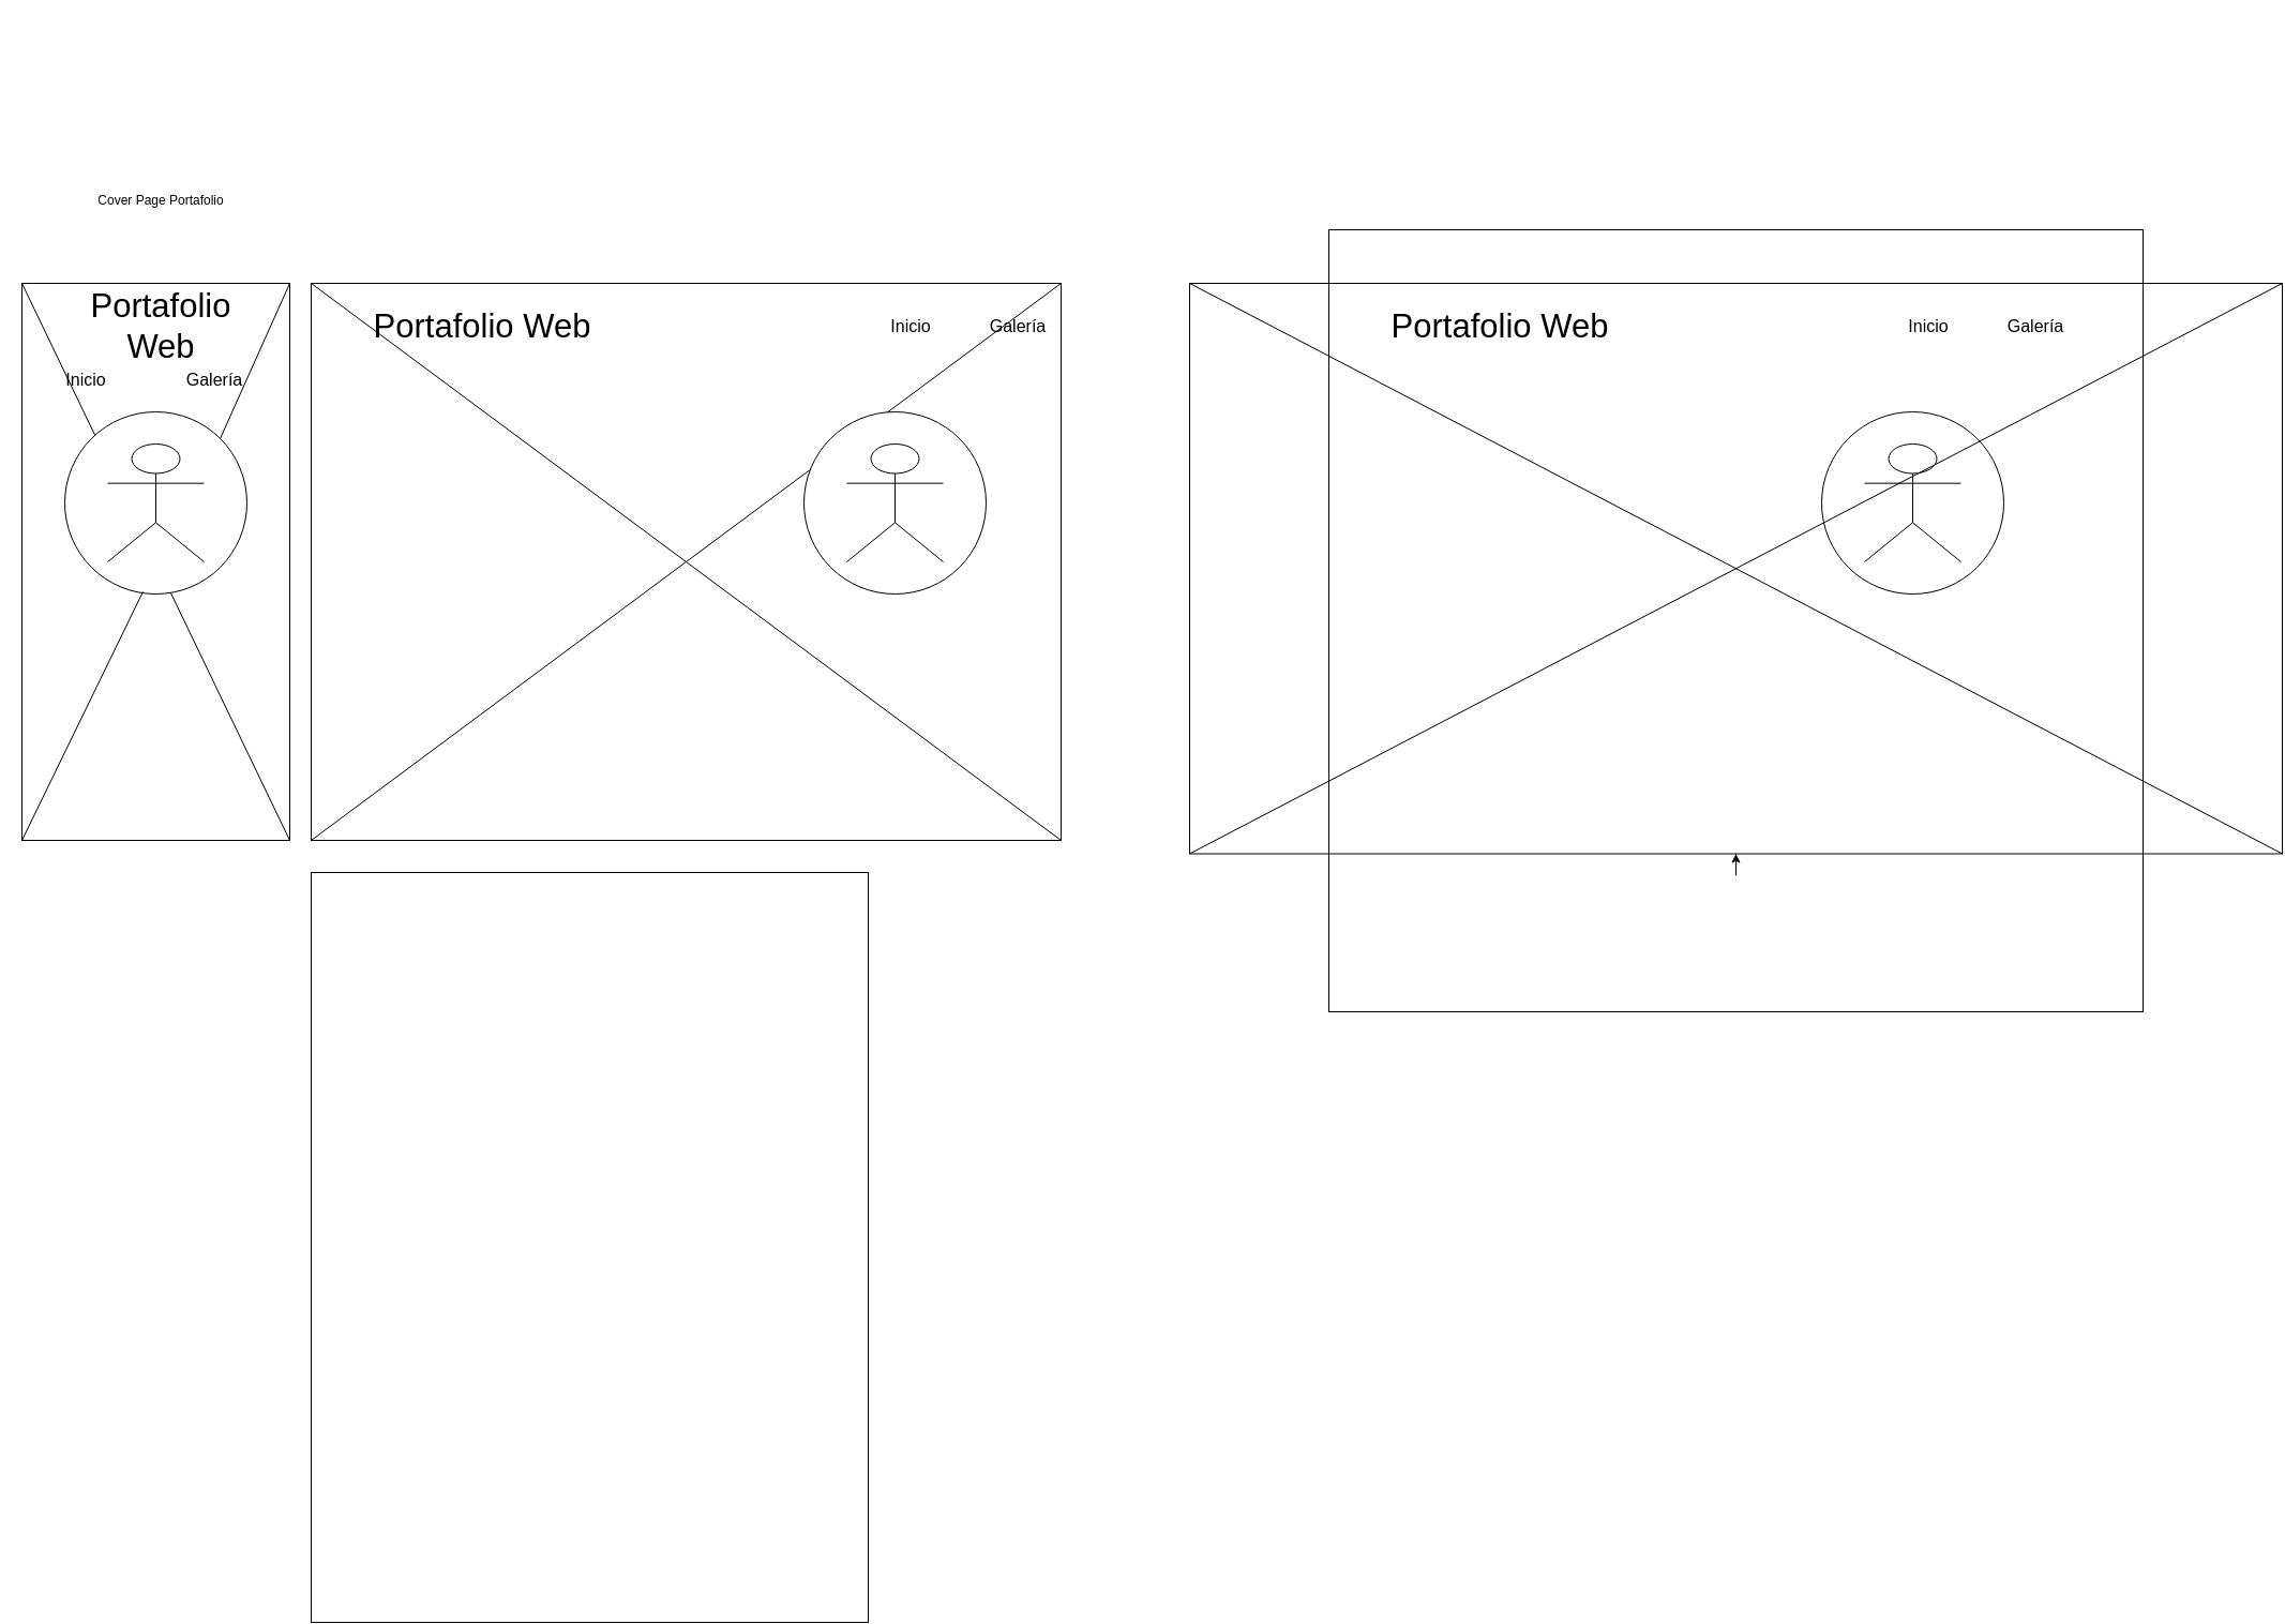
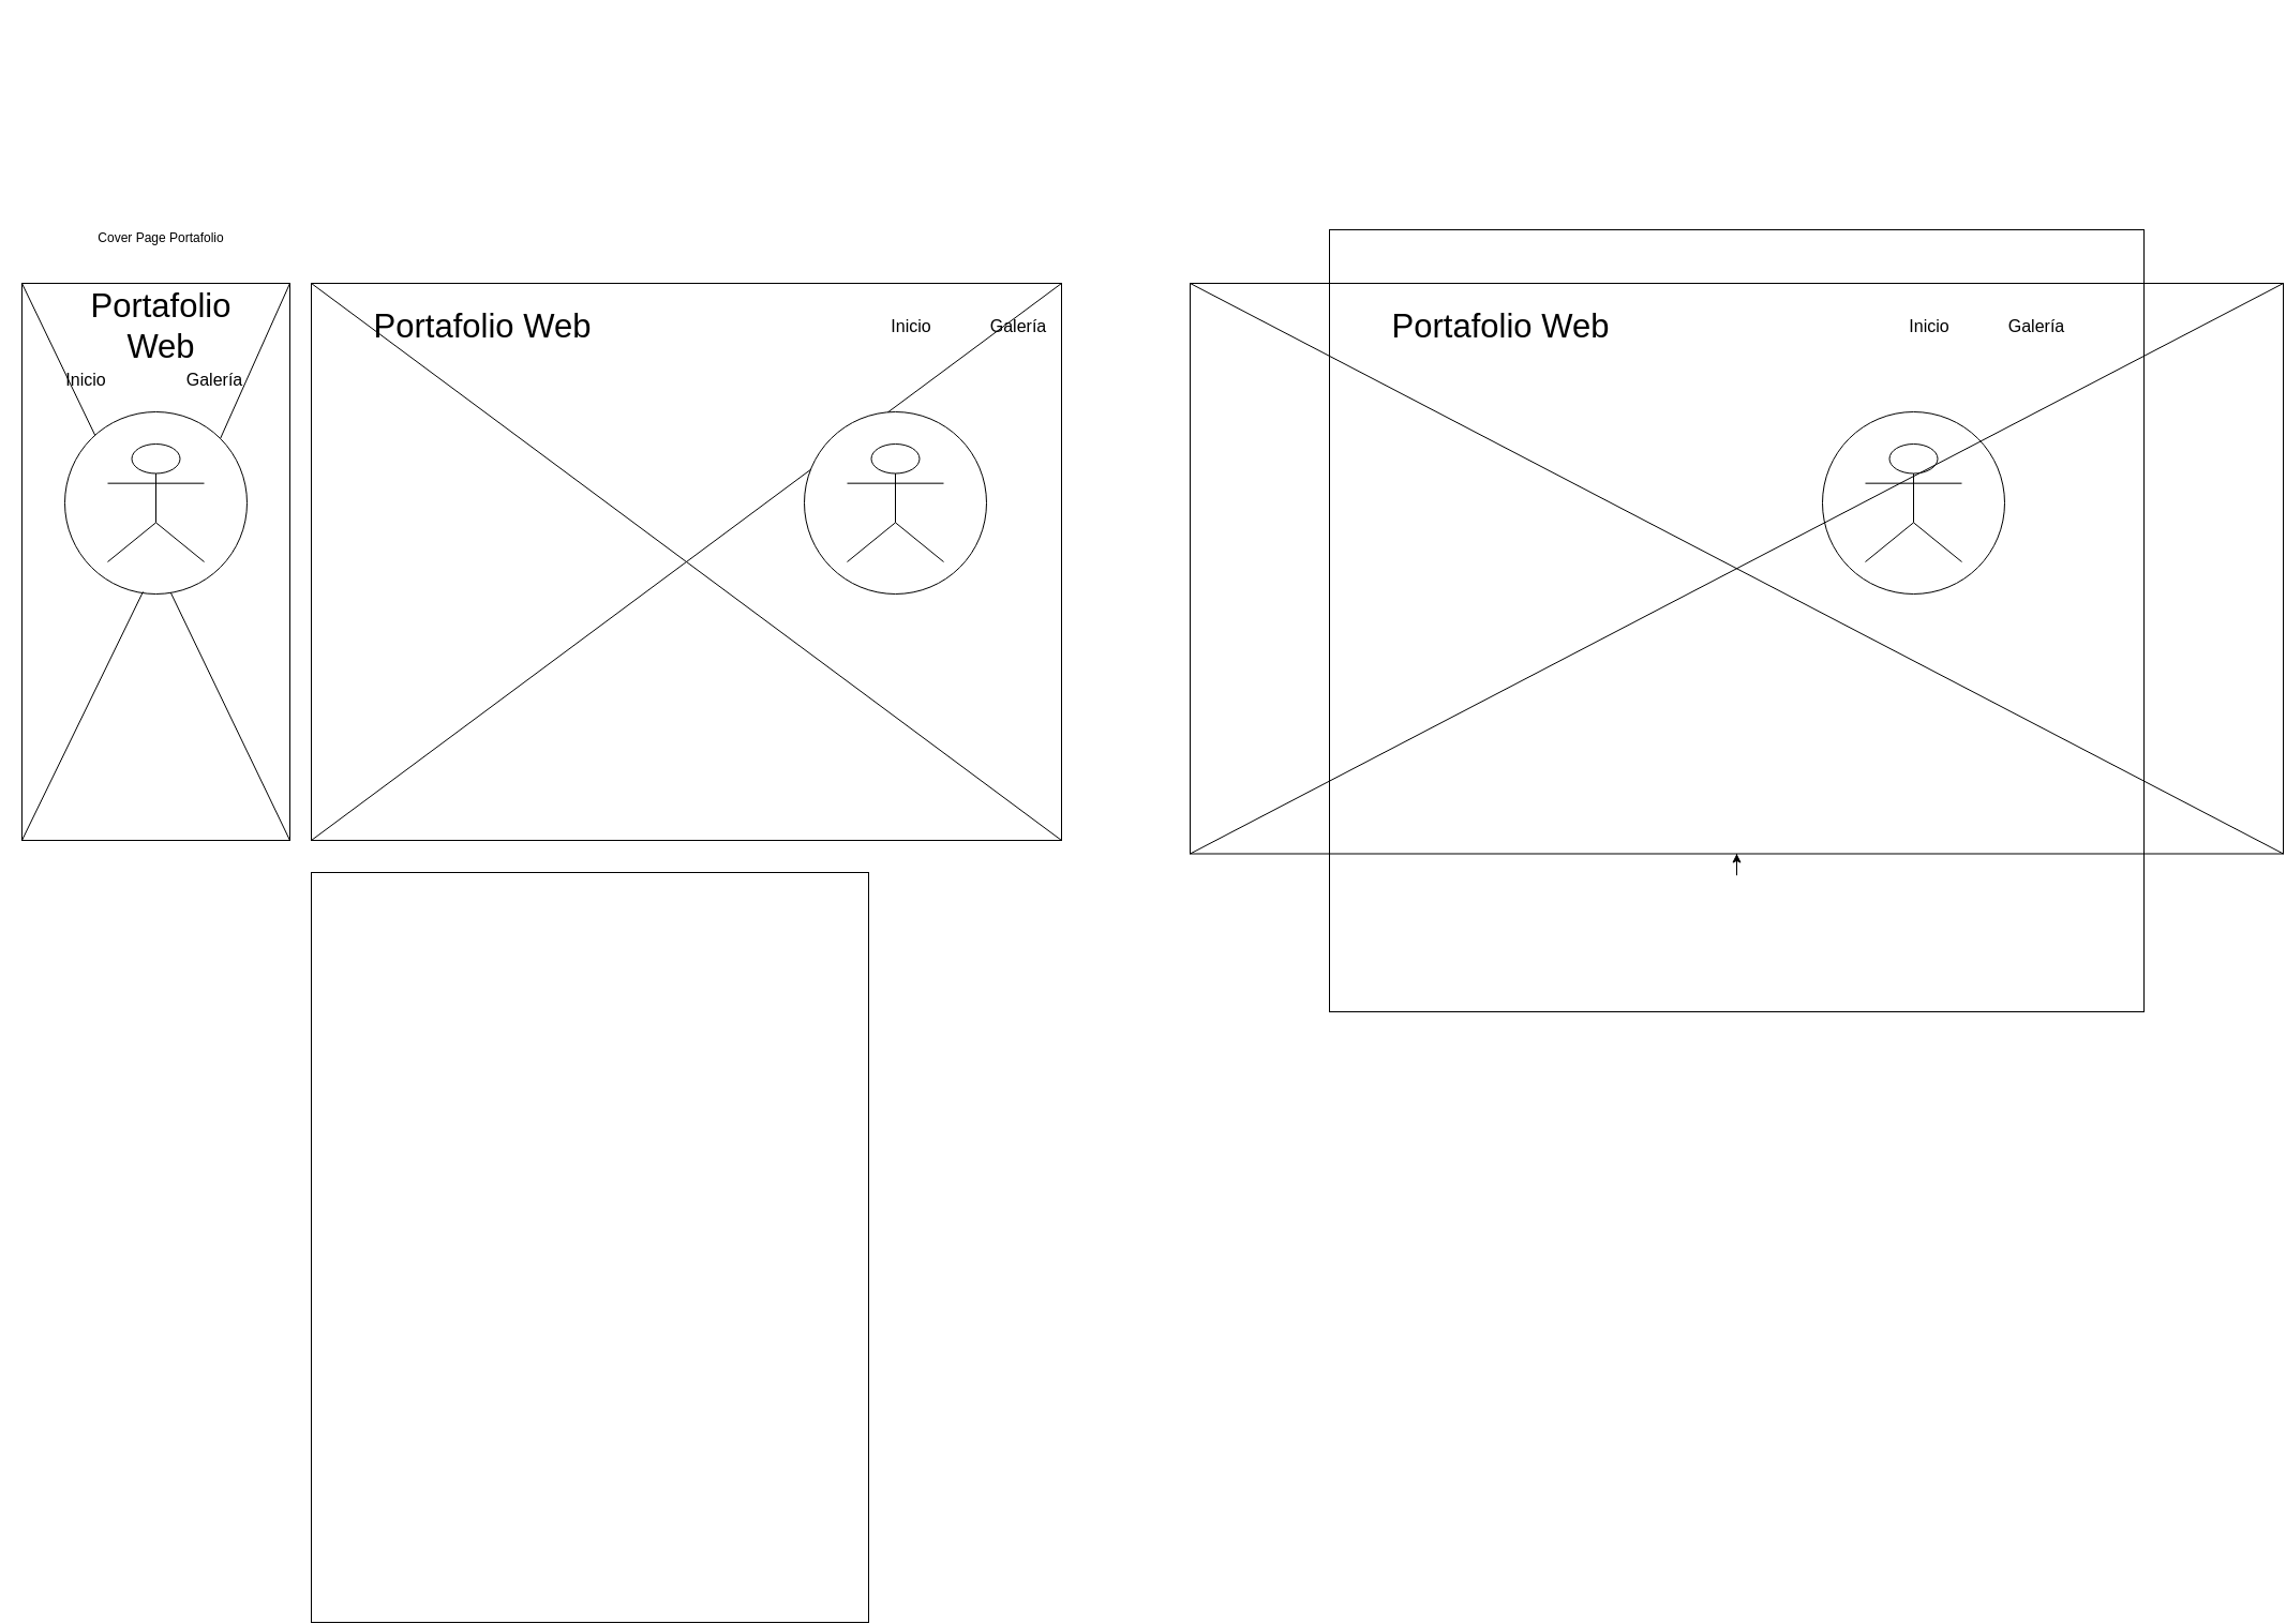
  <mxCell id="0" />
  <mxCell id="1" parent="0" />
  <mxCell id="2" value="" style="rounded=0;whiteSpace=wrap;html=1;" vertex="1" parent="1"><mxGeometry x="20" y="264" width="250" height="520" as="geometry" /></mxCell>
  <mxCell id="3" value="" style="rounded=0;whiteSpace=wrap;html=1;" vertex="1" parent="1"><mxGeometry x="290" y="264" width="700" height="520" as="geometry" /></mxCell>
  <mxCell id="4" value="" style="rounded=0;whiteSpace=wrap;html=1;rotation=90;" vertex="1" parent="1"><mxGeometry x="1353.75" y="20.25" width="532.5" height="1020" as="geometry" /></mxCell>
  <mxCell id="5" value="" style="rounded=0;whiteSpace=wrap;html=1;rotation=90;" vertex="1" parent="1"><mxGeometry x="200" y="904" width="700" height="520" as="geometry" /></mxCell>
- <mxCell id="6" value="Cover Page Portafolio" style="text;html=1;strokeColor=none;fillColor=none;align=center;verticalAlign=middle;whiteSpace=wrap;rounded=0;" vertex="1" parent="1"><mxGeometry x="20" y="176.5" width="260" height="20" as="geometry" /></mxCell>
+ <mxCell id="6" value="Cover Page Portafolio" style="text;html=1;strokeColor=none;fillColor=none;align=center;verticalAlign=middle;whiteSpace=wrap;rounded=0;" vertex="1" parent="1"><mxGeometry x="20" y="211.5" width="260" height="20" as="geometry" /></mxCell>
  <mxCell id="7" value="" style="endArrow=none;html=1;exitX=1;exitY=0;exitDx=0;exitDy=0;" edge="1" parent="1" source="9"><mxGeometry width="50" height="50" relative="1" as="geometry"><mxPoint x="220" y="314" as="sourcePoint" /><mxPoint x="270" y="264" as="targetPoint" /></mxGeometry></mxCell>
  <mxCell id="8" value="" style="endArrow=none;html=1;exitX=1;exitY=1;exitDx=0;exitDy=0;entryX=0;entryY=0;entryDx=0;entryDy=0;" edge="1" parent="1" source="2" target="2"><mxGeometry width="50" height="50" relative="1" as="geometry"><mxPoint x="30" y="794" as="sourcePoint" /><mxPoint x="280" y="274" as="targetPoint" /></mxGeometry></mxCell>
  <mxCell id="9" value="" style="ellipse;whiteSpace=wrap;html=1;aspect=fixed;" vertex="1" parent="1"><mxGeometry x="60" y="384" width="170" height="170" as="geometry" /></mxCell>
  <mxCell id="10" value="" style="endArrow=none;html=1;exitX=0;exitY=1;exitDx=0;exitDy=0;entryX=0.429;entryY=0.988;entryDx=0;entryDy=0;entryPerimeter=0;" edge="1" parent="1" source="2" target="9"><mxGeometry width="50" height="50" relative="1" as="geometry"><mxPoint x="20" y="784" as="sourcePoint" /><mxPoint x="270" y="264" as="targetPoint" /></mxGeometry></mxCell>
  <mxCell id="11" value="" style="shape=umlActor;verticalLabelPosition=bottom;verticalAlign=top;html=1;outlineConnect=0;" vertex="1" parent="1"><mxGeometry x="100" y="414" width="90" height="110" as="geometry" /></mxCell>
  <mxCell id="12" value="Portafolio Web" style="text;html=1;strokeColor=none;fillColor=none;align=center;verticalAlign=middle;whiteSpace=wrap;rounded=0;fontSize=31;" vertex="1" parent="1"><mxGeometry x="70" y="294" width="160" height="20" as="geometry" /></mxCell>
  <mxCell id="13" value="Inicio" style="text;html=1;strokeColor=none;fillColor=none;align=center;verticalAlign=middle;whiteSpace=wrap;rounded=0;fontSize=16;" vertex="1" parent="1"><mxGeometry x="60" y="344" width="40" height="20" as="geometry" /></mxCell>
  <mxCell id="14" value="Galería" style="text;html=1;strokeColor=none;fillColor=none;align=center;verticalAlign=middle;whiteSpace=wrap;rounded=0;fontSize=16;" vertex="1" parent="1"><mxGeometry x="180" y="344" width="40" height="20" as="geometry" /></mxCell>
  <mxCell id="15" value="Portafolio Web" style="text;html=1;strokeColor=none;fillColor=none;align=center;verticalAlign=middle;whiteSpace=wrap;rounded=0;fontSize=31;" vertex="1" parent="1"><mxGeometry x="310" y="294" width="280" height="20" as="geometry" /></mxCell>
  <mxCell id="16" value="Inicio" style="text;html=1;strokeColor=none;fillColor=none;align=center;verticalAlign=middle;whiteSpace=wrap;rounded=0;fontSize=16;" vertex="1" parent="1"><mxGeometry x="830" y="294" width="40" height="20" as="geometry" /></mxCell>
  <mxCell id="17" value="Galería" style="text;html=1;strokeColor=none;fillColor=none;align=center;verticalAlign=middle;whiteSpace=wrap;rounded=0;fontSize=16;" vertex="1" parent="1"><mxGeometry x="930" y="294" width="40" height="20" as="geometry" /></mxCell>
  <mxCell id="18" value="" style="endArrow=none;html=1;fontSize=16;entryX=0;entryY=0;entryDx=0;entryDy=0;exitX=1;exitY=1;exitDx=0;exitDy=0;" edge="1" parent="1" source="3" target="3"><mxGeometry width="50" height="50" relative="1" as="geometry"><mxPoint x="620" y="484" as="sourcePoint" /><mxPoint x="670" y="434" as="targetPoint" /></mxGeometry></mxCell>
  <mxCell id="19" value="" style="endArrow=none;html=1;fontSize=16;entryX=1;entryY=0;entryDx=0;entryDy=0;exitX=0;exitY=1;exitDx=0;exitDy=0;" edge="1" parent="1" source="3" target="3"><mxGeometry width="50" height="50" relative="1" as="geometry"><mxPoint x="620" y="484" as="sourcePoint" /><mxPoint x="670" y="434" as="targetPoint" /></mxGeometry></mxCell>
  <mxCell id="20" style="edgeStyle=orthogonalEdgeStyle;rounded=0;orthogonalLoop=1;jettySize=auto;html=1;exitX=1;exitY=0.5;exitDx=0;exitDy=0;fontSize=16;" edge="1" parent="1" source="4" target="4"><mxGeometry relative="1" as="geometry" /></mxCell>
  <mxCell id="21" value="" style="ellipse;whiteSpace=wrap;html=1;aspect=fixed;" vertex="1" parent="1"><mxGeometry x="750" y="384" width="170" height="170" as="geometry" /></mxCell>
  <mxCell id="22" value="" style="shape=umlActor;verticalLabelPosition=bottom;verticalAlign=top;html=1;outlineConnect=0;" vertex="1" parent="1"><mxGeometry x="790" y="414" width="90" height="110" as="geometry" /></mxCell>
  <mxCell id="23" value="Portafolio Web" style="text;html=1;strokeColor=none;fillColor=none;align=center;verticalAlign=middle;whiteSpace=wrap;rounded=0;fontSize=31;" vertex="1" parent="1"><mxGeometry x="1260" y="294" width="280" height="20" as="geometry" /></mxCell>
  <mxCell id="24" value="Inicio" style="text;html=1;strokeColor=none;fillColor=none;align=center;verticalAlign=middle;whiteSpace=wrap;rounded=0;fontSize=16;" vertex="1" parent="1"><mxGeometry x="1780" y="294" width="40" height="20" as="geometry" /></mxCell>
  <mxCell id="25" value="Galería" style="text;html=1;strokeColor=none;fillColor=none;align=center;verticalAlign=middle;whiteSpace=wrap;rounded=0;fontSize=16;" vertex="1" parent="1"><mxGeometry x="1880" y="294" width="40" height="20" as="geometry" /></mxCell>
  <mxCell id="26" value="" style="ellipse;whiteSpace=wrap;html=1;aspect=fixed;" vertex="1" parent="1"><mxGeometry x="1700" y="384" width="170" height="170" as="geometry" /></mxCell>
  <mxCell id="27" value="" style="shape=umlActor;verticalLabelPosition=bottom;verticalAlign=top;html=1;outlineConnect=0;" vertex="1" parent="1"><mxGeometry x="1740" y="414" width="90" height="110" as="geometry" /></mxCell>
  <mxCell id="28" value="" style="endArrow=none;html=1;fontSize=16;entryX=0;entryY=1;entryDx=0;entryDy=0;exitX=1;exitY=0;exitDx=0;exitDy=0;" edge="1" parent="1" source="4" target="4"><mxGeometry width="50" height="50" relative="1" as="geometry"><mxPoint x="1460" y="654" as="sourcePoint" /><mxPoint x="1510" y="604" as="targetPoint" /></mxGeometry></mxCell>
  <mxCell id="29" value="" style="endArrow=none;html=1;fontSize=16;exitX=1;exitY=1;exitDx=0;exitDy=0;entryX=0;entryY=0;entryDx=0;entryDy=0;" edge="1" parent="1" source="4" target="4"><mxGeometry width="50" height="50" relative="1" as="geometry"><mxPoint x="1460" y="654" as="sourcePoint" /><mxPoint x="1510" y="604" as="targetPoint" /></mxGeometry></mxCell>
  <mxCell id="30" value="" style="rounded=0;whiteSpace=wrap;html=1;fontSize=16;fillColor=none;" vertex="1" parent="1"><mxGeometry x="1240" y="214" width="760" height="730" as="geometry" /></mxCell>
